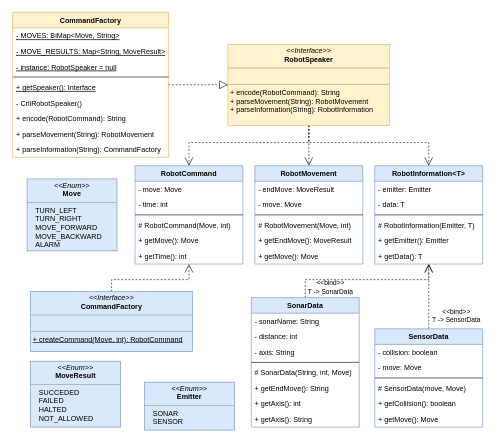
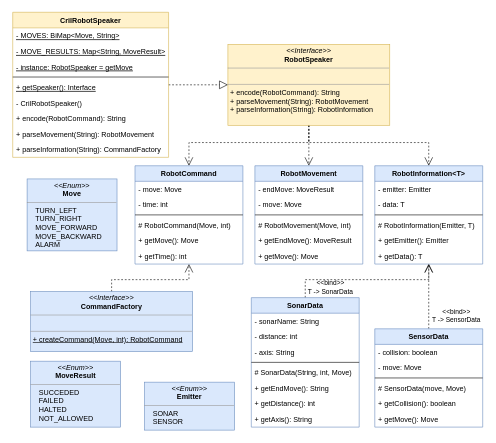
  <mxCell id="0" />
  <mxCell id="1" parent="0" />
  <mxCell id="2" value="RobotCommand" style="swimlane;fontStyle=1;align=center;verticalAlign=top;childLayout=stackLayout;horizontal=1;startSize=26;horizontalStack=0;resizeParent=1;resizeParentMax=0;resizeLast=0;collapsible=1;marginBottom=0;fillColor=#dae8fc;strokeColor=#6c8ebf;" parent="1" vertex="1"><mxGeometry x="224" y="276" width="180" height="164" as="geometry" /></mxCell>
  <mxCell id="3" value="- move: Move" style="text;strokeColor=none;fillColor=none;align=left;verticalAlign=top;spacingLeft=4;spacingRight=4;overflow=hidden;rotatable=0;points=[[0,0.5],[1,0.5]];portConstraint=eastwest;" parent="2" vertex="1"><mxGeometry y="26" width="180" height="26" as="geometry" /></mxCell>
  <mxCell id="4" value="- time: int" style="text;strokeColor=none;fillColor=none;align=left;verticalAlign=top;spacingLeft=4;spacingRight=4;overflow=hidden;rotatable=0;points=[[0,0.5],[1,0.5]];portConstraint=eastwest;" parent="2" vertex="1"><mxGeometry y="52" width="180" height="26" as="geometry" /></mxCell>
  <mxCell id="5" value="" style="line;strokeWidth=1;fillColor=none;align=left;verticalAlign=middle;spacingTop=-1;spacingLeft=3;spacingRight=3;rotatable=0;labelPosition=right;points=[];portConstraint=eastwest;" parent="2" vertex="1"><mxGeometry y="78" width="180" height="8" as="geometry" /></mxCell>
  <mxCell id="6" value="# RobotCommand(Move, int)" style="text;strokeColor=none;fillColor=none;align=left;verticalAlign=top;spacingLeft=4;spacingRight=4;overflow=hidden;rotatable=0;points=[[0,0.5],[1,0.5]];portConstraint=eastwest;" parent="2" vertex="1"><mxGeometry y="86" width="180" height="26" as="geometry" /></mxCell>
  <mxCell id="7" value="+ getMove(): Move" style="text;strokeColor=none;fillColor=none;align=left;verticalAlign=top;spacingLeft=4;spacingRight=4;overflow=hidden;rotatable=0;points=[[0,0.5],[1,0.5]];portConstraint=eastwest;" parent="2" vertex="1"><mxGeometry y="112" width="180" height="26" as="geometry" /></mxCell>
  <mxCell id="8" value="+ getTime(): int" style="text;strokeColor=none;fillColor=none;align=left;verticalAlign=top;spacingLeft=4;spacingRight=4;overflow=hidden;rotatable=0;points=[[0,0.5],[1,0.5]];portConstraint=eastwest;" parent="2" vertex="1"><mxGeometry y="138" width="180" height="26" as="geometry" /></mxCell>
  <mxCell id="9" value="&lt;p style=&quot;margin: 0px ; margin-top: 4px ; text-align: center&quot;&gt;&lt;i&gt;&amp;lt;&amp;lt;Enum&amp;gt;&amp;gt;&lt;/i&gt;&lt;br&gt;&lt;b&gt;Move&lt;/b&gt;&lt;/p&gt;&lt;hr size=&quot;1&quot;&gt;&lt;p style=&quot;margin: 0px ; margin-left: 4px&quot;&gt;&amp;nbsp; &amp;nbsp;TURN_LEFT&lt;/p&gt;&lt;p style=&quot;margin: 0px ; margin-left: 4px&quot;&gt;&amp;nbsp; &amp;nbsp;TURN_RIGHT&lt;/p&gt;&lt;p style=&quot;margin: 0px ; margin-left: 4px&quot;&gt;&amp;nbsp; &amp;nbsp;MOVE_FORWARD&lt;/p&gt;&lt;p style=&quot;margin: 0px ; margin-left: 4px&quot;&gt;&amp;nbsp; &amp;nbsp;MOVE_BACKWARD&lt;/p&gt;&lt;p style=&quot;margin: 0px ; margin-left: 4px&quot;&gt;&amp;nbsp; &amp;nbsp;ALARM&lt;/p&gt;" style="verticalAlign=top;align=left;overflow=fill;fontSize=12;fontFamily=Helvetica;html=1;fillColor=#dae8fc;strokeColor=#6c8ebf;" parent="1" vertex="1"><mxGeometry x="44" y="298" width="150" height="120" as="geometry" /></mxCell>
  <mxCell id="10" value="RobotMovement" style="swimlane;fontStyle=1;align=center;verticalAlign=top;childLayout=stackLayout;horizontal=1;startSize=26;horizontalStack=0;resizeParent=1;resizeParentMax=0;resizeLast=0;collapsible=1;marginBottom=0;fillColor=#dae8fc;strokeColor=#6c8ebf;" parent="1" vertex="1"><mxGeometry x="424" y="276" width="180" height="164" as="geometry" /></mxCell>
  <mxCell id="11" value="- endMove: MoveResult" style="text;strokeColor=none;fillColor=none;align=left;verticalAlign=top;spacingLeft=4;spacingRight=4;overflow=hidden;rotatable=0;points=[[0,0.5],[1,0.5]];portConstraint=eastwest;" parent="10" vertex="1"><mxGeometry y="26" width="180" height="26" as="geometry" /></mxCell>
  <mxCell id="12" value="- move: Move" style="text;strokeColor=none;fillColor=none;align=left;verticalAlign=top;spacingLeft=4;spacingRight=4;overflow=hidden;rotatable=0;points=[[0,0.5],[1,0.5]];portConstraint=eastwest;" parent="10" vertex="1"><mxGeometry y="52" width="180" height="26" as="geometry" /></mxCell>
  <mxCell id="13" value="" style="line;strokeWidth=1;fillColor=none;align=left;verticalAlign=middle;spacingTop=-1;spacingLeft=3;spacingRight=3;rotatable=0;labelPosition=right;points=[];portConstraint=eastwest;" parent="10" vertex="1"><mxGeometry y="78" width="180" height="8" as="geometry" /></mxCell>
  <mxCell id="14" value="# RobotMovement(Move, int)" style="text;strokeColor=none;fillColor=none;align=left;verticalAlign=top;spacingLeft=4;spacingRight=4;overflow=hidden;rotatable=0;points=[[0,0.5],[1,0.5]];portConstraint=eastwest;" parent="10" vertex="1"><mxGeometry y="86" width="180" height="26" as="geometry" /></mxCell>
  <mxCell id="15" value="+ getEndMove(): MoveResult" style="text;strokeColor=none;fillColor=none;align=left;verticalAlign=top;spacingLeft=4;spacingRight=4;overflow=hidden;rotatable=0;points=[[0,0.5],[1,0.5]];portConstraint=eastwest;" parent="10" vertex="1"><mxGeometry y="112" width="180" height="26" as="geometry" /></mxCell>
  <mxCell id="16" value="+ getMove(): Move" style="text;strokeColor=none;fillColor=none;align=left;verticalAlign=top;spacingLeft=4;spacingRight=4;overflow=hidden;rotatable=0;points=[[0,0.5],[1,0.5]];portConstraint=eastwest;" parent="10" vertex="1"><mxGeometry y="138" width="180" height="26" as="geometry" /></mxCell>
  <mxCell id="17" value="&lt;p style=&quot;margin: 0px ; margin-top: 4px ; text-align: center&quot;&gt;&lt;i&gt;&amp;lt;&amp;lt;Enum&amp;gt;&amp;gt;&lt;/i&gt;&lt;br&gt;&lt;b&gt;MoveResult&lt;/b&gt;&lt;/p&gt;&lt;hr size=&quot;1&quot;&gt;&lt;p style=&quot;margin: 0px ; margin-left: 4px&quot;&gt;&amp;nbsp; &amp;nbsp;SUCCEDED&lt;/p&gt;&lt;p style=&quot;margin: 0px ; margin-left: 4px&quot;&gt;&amp;nbsp; &amp;nbsp;FAILED&lt;/p&gt;&lt;p style=&quot;margin: 0px ; margin-left: 4px&quot;&gt;&amp;nbsp; &amp;nbsp;HALTED&lt;/p&gt;&lt;p style=&quot;margin: 0px ; margin-left: 4px&quot;&gt;&amp;nbsp; &amp;nbsp;NOT_ALLOWED&lt;/p&gt;" style="verticalAlign=top;align=left;overflow=fill;fontSize=12;fontFamily=Helvetica;html=1;fillColor=#dae8fc;strokeColor=#6c8ebf;" parent="1" vertex="1"><mxGeometry x="50" y="602" width="150" height="110" as="geometry" /></mxCell>
  <mxCell id="18" value="RobotInformation&lt;T&gt;" style="swimlane;fontStyle=1;align=center;verticalAlign=top;childLayout=stackLayout;horizontal=1;startSize=26;horizontalStack=0;resizeParent=1;resizeParentMax=0;resizeLast=0;collapsible=1;marginBottom=0;fillColor=#dae8fc;strokeColor=#6c8ebf;" parent="1" vertex="1"><mxGeometry x="624" y="276" width="180" height="164" as="geometry" /></mxCell>
  <mxCell id="19" value="- emitter: Emitter" style="text;strokeColor=none;fillColor=none;align=left;verticalAlign=top;spacingLeft=4;spacingRight=4;overflow=hidden;rotatable=0;points=[[0,0.5],[1,0.5]];portConstraint=eastwest;" parent="18" vertex="1"><mxGeometry y="26" width="180" height="26" as="geometry" /></mxCell>
  <mxCell id="20" value="- data: T" style="text;strokeColor=none;fillColor=none;align=left;verticalAlign=top;spacingLeft=4;spacingRight=4;overflow=hidden;rotatable=0;points=[[0,0.5],[1,0.5]];portConstraint=eastwest;" parent="18" vertex="1"><mxGeometry y="52" width="180" height="26" as="geometry" /></mxCell>
  <mxCell id="21" value="" style="line;strokeWidth=1;fillColor=none;align=left;verticalAlign=middle;spacingTop=-1;spacingLeft=3;spacingRight=3;rotatable=0;labelPosition=right;points=[];portConstraint=eastwest;" parent="18" vertex="1"><mxGeometry y="78" width="180" height="8" as="geometry" /></mxCell>
  <mxCell id="22" value="# RobotInformation(Emitter, T)" style="text;strokeColor=none;fillColor=none;align=left;verticalAlign=top;spacingLeft=4;spacingRight=4;overflow=hidden;rotatable=0;points=[[0,0.5],[1,0.5]];portConstraint=eastwest;" parent="18" vertex="1"><mxGeometry y="86" width="180" height="26" as="geometry" /></mxCell>
  <mxCell id="23" value="+ getEmitter(): Emitter" style="text;strokeColor=none;fillColor=none;align=left;verticalAlign=top;spacingLeft=4;spacingRight=4;overflow=hidden;rotatable=0;points=[[0,0.5],[1,0.5]];portConstraint=eastwest;" parent="18" vertex="1"><mxGeometry y="112" width="180" height="26" as="geometry" /></mxCell>
  <mxCell id="24" value="+ getData(): T" style="text;strokeColor=none;fillColor=none;align=left;verticalAlign=top;spacingLeft=4;spacingRight=4;overflow=hidden;rotatable=0;points=[[0,0.5],[1,0.5]];portConstraint=eastwest;" parent="18" vertex="1"><mxGeometry y="138" width="180" height="26" as="geometry" /></mxCell>
  <mxCell id="25" value="&lt;p style=&quot;margin: 0px ; margin-top: 4px ; text-align: center&quot;&gt;&lt;i&gt;&amp;lt;&amp;lt;Enum&amp;gt;&amp;gt;&lt;/i&gt;&lt;br&gt;&lt;b&gt;Emitter&lt;/b&gt;&lt;/p&gt;&lt;hr size=&quot;1&quot;&gt;&lt;p style=&quot;margin: 0px ; margin-left: 4px&quot;&gt;&amp;nbsp; &amp;nbsp;SONAR&lt;br&gt;&lt;/p&gt;&lt;p style=&quot;margin: 0px ; margin-left: 4px&quot;&gt;&amp;nbsp; &amp;nbsp;SENSOR&lt;/p&gt;" style="verticalAlign=top;align=left;overflow=fill;fontSize=12;fontFamily=Helvetica;html=1;fillColor=#dae8fc;strokeColor=#6c8ebf;" parent="1" vertex="1"><mxGeometry x="240" y="637" width="150" height="80" as="geometry" /></mxCell>
  <mxCell id="26" value="&amp;lt;&amp;lt;bind&amp;gt;&amp;gt;&lt;br&gt;T -&amp;gt; SonarData" style="edgeStyle=orthogonalEdgeStyle;rounded=0;orthogonalLoop=1;jettySize=auto;html=1;dashed=1;endArrow=open;endFill=0;endSize=12;labelBackgroundColor=none;spacingTop=6;" parent="1" source="27" target="18" edge="1"><mxGeometry x="-0.45" y="-10" relative="1" as="geometry"><Array as="points"><mxPoint x="508" y="466" /><mxPoint x="714" y="466" /></Array><mxPoint as="offset" /></mxGeometry></mxCell>
  <mxCell id="27" value="SonarData" style="swimlane;fontStyle=1;align=center;verticalAlign=top;childLayout=stackLayout;horizontal=1;startSize=26;horizontalStack=0;resizeParent=1;resizeParentMax=0;resizeLast=0;collapsible=1;marginBottom=0;fillColor=#dae8fc;strokeColor=#6c8ebf;" parent="1" vertex="1"><mxGeometry x="418" y="496" width="180" height="216" as="geometry" /></mxCell>
  <mxCell id="28" value="- sonarName: String" style="text;strokeColor=none;fillColor=none;align=left;verticalAlign=top;spacingLeft=4;spacingRight=4;overflow=hidden;rotatable=0;points=[[0,0.5],[1,0.5]];portConstraint=eastwest;" parent="27" vertex="1"><mxGeometry y="26" width="180" height="26" as="geometry" /></mxCell>
  <mxCell id="29" value="- distance: int" style="text;strokeColor=none;fillColor=none;align=left;verticalAlign=top;spacingLeft=4;spacingRight=4;overflow=hidden;rotatable=0;points=[[0,0.5],[1,0.5]];portConstraint=eastwest;" parent="27" vertex="1"><mxGeometry y="52" width="180" height="26" as="geometry" /></mxCell>
  <mxCell id="30" value="- axis: String" style="text;strokeColor=none;fillColor=none;align=left;verticalAlign=top;spacingLeft=4;spacingRight=4;overflow=hidden;rotatable=0;points=[[0,0.5],[1,0.5]];portConstraint=eastwest;" parent="27" vertex="1"><mxGeometry y="78" width="180" height="26" as="geometry" /></mxCell>
  <mxCell id="31" value="" style="line;strokeWidth=1;fillColor=none;align=left;verticalAlign=middle;spacingTop=-1;spacingLeft=3;spacingRight=3;rotatable=0;labelPosition=right;points=[];portConstraint=eastwest;" parent="27" vertex="1"><mxGeometry y="104" width="180" height="8" as="geometry" /></mxCell>
  <mxCell id="32" value="# SonarData(String, int, Move)" style="text;strokeColor=none;fillColor=none;align=left;verticalAlign=top;spacingLeft=4;spacingRight=4;overflow=hidden;rotatable=0;points=[[0,0.5],[1,0.5]];portConstraint=eastwest;" parent="27" vertex="1"><mxGeometry y="112" width="180" height="26" as="geometry" /></mxCell>
  <mxCell id="33" value="+ getEndMove(): String" style="text;strokeColor=none;fillColor=none;align=left;verticalAlign=top;spacingLeft=4;spacingRight=4;overflow=hidden;rotatable=0;points=[[0,0.5],[1,0.5]];portConstraint=eastwest;" parent="27" vertex="1"><mxGeometry y="138" width="180" height="26" as="geometry" /></mxCell>
- <mxCell id="34" value="+ getAxis(): int" style="text;strokeColor=none;fillColor=none;align=left;verticalAlign=top;spacingLeft=4;spacingRight=4;overflow=hidden;rotatable=0;points=[[0,0.5],[1,0.5]];portConstraint=eastwest;" parent="27" vertex="1"><mxGeometry y="164" width="180" height="26" as="geometry" /></mxCell>
+ <mxCell id="34" value="+ getDistance(): int" style="text;strokeColor=none;fillColor=none;align=left;verticalAlign=top;spacingLeft=4;spacingRight=4;overflow=hidden;rotatable=0;points=[[0,0.5],[1,0.5]];portConstraint=eastwest;" parent="27" vertex="1"><mxGeometry y="164" width="180" height="26" as="geometry" /></mxCell>
  <mxCell id="35" value="+ getAxis(): String" style="text;strokeColor=none;fillColor=none;align=left;verticalAlign=top;spacingLeft=4;spacingRight=4;overflow=hidden;rotatable=0;points=[[0,0.5],[1,0.5]];portConstraint=eastwest;" parent="27" vertex="1"><mxGeometry y="190" width="180" height="26" as="geometry" /></mxCell>
  <mxCell id="36" value="&amp;lt;&amp;lt;bind&amp;gt;&amp;gt;&lt;br&gt;T -&amp;gt; SensorData" style="edgeStyle=orthogonalEdgeStyle;rounded=0;orthogonalLoop=1;jettySize=auto;html=1;dashed=1;endArrow=open;endFill=0;endSize=12;labelBackgroundColor=none;labelBorderColor=none;" parent="1" source="37" target="18" edge="1"><mxGeometry x="-0.593" y="-46" relative="1" as="geometry"><mxPoint as="offset" /></mxGeometry></mxCell>
  <mxCell id="37" value="SensorData" style="swimlane;fontStyle=1;align=center;verticalAlign=top;childLayout=stackLayout;horizontal=1;startSize=26;horizontalStack=0;resizeParent=1;resizeParentMax=0;resizeLast=0;collapsible=1;marginBottom=0;fillColor=#dae8fc;strokeColor=#6c8ebf;" parent="1" vertex="1"><mxGeometry x="624" y="548" width="180" height="164" as="geometry" /></mxCell>
  <mxCell id="38" value="- collision: boolean" style="text;strokeColor=none;fillColor=none;align=left;verticalAlign=top;spacingLeft=4;spacingRight=4;overflow=hidden;rotatable=0;points=[[0,0.5],[1,0.5]];portConstraint=eastwest;" parent="37" vertex="1"><mxGeometry y="26" width="180" height="26" as="geometry" /></mxCell>
  <mxCell id="39" value="- move: Move" style="text;strokeColor=none;fillColor=none;align=left;verticalAlign=top;spacingLeft=4;spacingRight=4;overflow=hidden;rotatable=0;points=[[0,0.5],[1,0.5]];portConstraint=eastwest;" parent="37" vertex="1"><mxGeometry y="52" width="180" height="26" as="geometry" /></mxCell>
  <mxCell id="40" value="" style="line;strokeWidth=1;fillColor=none;align=left;verticalAlign=middle;spacingTop=-1;spacingLeft=3;spacingRight=3;rotatable=0;labelPosition=right;points=[];portConstraint=eastwest;" parent="37" vertex="1"><mxGeometry y="78" width="180" height="8" as="geometry" /></mxCell>
  <mxCell id="41" value="# SensorData(move, Move)" style="text;strokeColor=none;fillColor=none;align=left;verticalAlign=top;spacingLeft=4;spacingRight=4;overflow=hidden;rotatable=0;points=[[0,0.5],[1,0.5]];portConstraint=eastwest;" parent="37" vertex="1"><mxGeometry y="86" width="180" height="26" as="geometry" /></mxCell>
  <mxCell id="42" value="+ getCollision(): boolean" style="text;strokeColor=none;fillColor=none;align=left;verticalAlign=top;spacingLeft=4;spacingRight=4;overflow=hidden;rotatable=0;points=[[0,0.5],[1,0.5]];portConstraint=eastwest;" parent="37" vertex="1"><mxGeometry y="112" width="180" height="26" as="geometry" /></mxCell>
  <mxCell id="43" value="+ getMove(): Move" style="text;strokeColor=none;fillColor=none;align=left;verticalAlign=top;spacingLeft=4;spacingRight=4;overflow=hidden;rotatable=0;points=[[0,0.5],[1,0.5]];portConstraint=eastwest;" parent="37" vertex="1"><mxGeometry y="138" width="180" height="26" as="geometry" /></mxCell>
  <mxCell id="44" style="edgeStyle=orthogonalEdgeStyle;rounded=0;orthogonalLoop=1;jettySize=auto;html=1;dashed=1;endArrow=open;endFill=0;endSize=12;" parent="1" source="47" target="2" edge="1"><mxGeometry relative="1" as="geometry" /></mxCell>
  <mxCell id="45" style="edgeStyle=orthogonalEdgeStyle;rounded=0;orthogonalLoop=1;jettySize=auto;html=1;dashed=1;endArrow=open;endFill=0;endSize=12;" parent="1" source="47" target="10" edge="1"><mxGeometry relative="1" as="geometry" /></mxCell>
  <mxCell id="46" style="edgeStyle=orthogonalEdgeStyle;rounded=0;orthogonalLoop=1;jettySize=auto;html=1;dashed=1;endArrow=open;endFill=0;endSize=12;" parent="1" source="47" target="18" edge="1"><mxGeometry relative="1" as="geometry" /></mxCell>
  <mxCell id="47" value="&lt;p style=&quot;margin: 0px ; margin-top: 4px ; text-align: center&quot;&gt;&lt;i&gt;&amp;lt;&amp;lt;Interface&amp;gt;&amp;gt;&lt;/i&gt;&lt;br&gt;&lt;b&gt;RobotSpeaker&lt;/b&gt;&lt;/p&gt;&lt;hr size=&quot;1&quot;&gt;&lt;p style=&quot;margin: 0px ; margin-left: 4px&quot;&gt;&lt;br&gt;&lt;/p&gt;&lt;hr size=&quot;1&quot;&gt;&lt;p style=&quot;margin: 0px ; margin-left: 4px&quot;&gt;&lt;span&gt;+ encode(RobotCommand): String&lt;/span&gt;&lt;br&gt;&lt;/p&gt;&lt;p style=&quot;margin: 0px ; margin-left: 4px&quot;&gt;+ parseMovement(String): RobotMovement&lt;/p&gt;&lt;p style=&quot;margin: 0px ; margin-left: 4px&quot;&gt;+ parseInformation(String): RobotInformation&lt;/p&gt;" style="verticalAlign=top;align=left;overflow=fill;fontSize=12;fontFamily=Helvetica;html=1;fillColor=#fff2cc;strokeColor=#d6b656;" parent="1" vertex="1"><mxGeometry x="379" y="73.5" width="270" height="135" as="geometry" /></mxCell>
  <mxCell id="48" style="edgeStyle=orthogonalEdgeStyle;rounded=0;orthogonalLoop=1;jettySize=auto;html=1;dashed=1;endArrow=open;endFill=0;endSize=12;" parent="1" source="49" target="2" edge="1"><mxGeometry relative="1" as="geometry" /></mxCell>
  <mxCell id="49" value="&lt;p style=&quot;margin: 0px ; margin-top: 4px ; text-align: center&quot;&gt;&lt;i&gt;&amp;lt;&amp;lt;Interface&amp;gt;&amp;gt;&lt;/i&gt;&lt;br&gt;&lt;b&gt;CommandFactory&lt;/b&gt;&lt;/p&gt;&lt;hr size=&quot;1&quot;&gt;&lt;p style=&quot;margin: 0px ; margin-left: 4px&quot;&gt;&lt;br&gt;&lt;/p&gt;&lt;hr size=&quot;1&quot;&gt;&lt;p style=&quot;margin: 0px ; margin-left: 4px&quot;&gt;&lt;u&gt;+ createCommand(Move, int): RobotCommand&lt;/u&gt;&lt;/p&gt;" style="verticalAlign=top;align=left;overflow=fill;fontSize=12;fontFamily=Helvetica;html=1;fillColor=#dae8fc;strokeColor=#6c8ebf;" parent="1" vertex="1"><mxGeometry x="50" y="486" width="270" height="100" as="geometry" /></mxCell>
  <mxCell id="50" style="edgeStyle=orthogonalEdgeStyle;rounded=0;orthogonalLoop=1;jettySize=auto;html=1;endArrow=block;endFill=0;endSize=12;dashed=1;" parent="1" source="51" target="47" edge="1"><mxGeometry relative="1" as="geometry" /></mxCell>
- <mxCell id="51" value="CommandFactory" style="swimlane;fontStyle=1;align=center;verticalAlign=top;childLayout=stackLayout;horizontal=1;startSize=26;horizontalStack=0;resizeParent=1;resizeParentMax=0;resizeLast=0;collapsible=1;marginBottom=0;fillColor=#fff2cc;strokeColor=#d6b656;" parent="1" vertex="1"><mxGeometry x="20" y="20" width="260" height="242" as="geometry" /></mxCell>
+ <mxCell id="51" value="CrilRobotSpeaker" style="swimlane;fontStyle=1;align=center;verticalAlign=top;childLayout=stackLayout;horizontal=1;startSize=26;horizontalStack=0;resizeParent=1;resizeParentMax=0;resizeLast=0;collapsible=1;marginBottom=0;fillColor=#fff2cc;strokeColor=#d6b656;" parent="1" vertex="1"><mxGeometry x="20" y="20" width="260" height="242" as="geometry" /></mxCell>
  <mxCell id="52" value="- MOVES: BiMap&lt;Move, String&gt;" style="text;strokeColor=none;fillColor=none;align=left;verticalAlign=top;spacingLeft=4;spacingRight=4;overflow=hidden;rotatable=0;points=[[0,0.5],[1,0.5]];portConstraint=eastwest;fontStyle=4" vertex="1" parent="51"><mxGeometry y="26" width="260" height="26" as="geometry" /></mxCell>
  <mxCell id="53" value="- MOVE_RESULTS: Map&lt;String, MoveResult&gt;" style="text;strokeColor=none;fillColor=none;align=left;verticalAlign=top;spacingLeft=4;spacingRight=4;overflow=hidden;rotatable=0;points=[[0,0.5],[1,0.5]];portConstraint=eastwest;fontStyle=4" vertex="1" parent="51"><mxGeometry y="52" width="260" height="26" as="geometry" /></mxCell>
- <mxCell id="54" value="- instance: RobotSpeaker = null" style="text;strokeColor=none;fillColor=none;align=left;verticalAlign=top;spacingLeft=4;spacingRight=4;overflow=hidden;rotatable=0;points=[[0,0.5],[1,0.5]];portConstraint=eastwest;fontStyle=4" parent="51" vertex="1"><mxGeometry y="78" width="260" height="26" as="geometry" /></mxCell>
+ <mxCell id="54" value="- instance: RobotSpeaker = getMove" style="text;strokeColor=none;fillColor=none;align=left;verticalAlign=top;spacingLeft=4;spacingRight=4;overflow=hidden;rotatable=0;points=[[0,0.5],[1,0.5]];portConstraint=eastwest;fontStyle=4" parent="51" vertex="1"><mxGeometry y="78" width="260" height="26" as="geometry" /></mxCell>
  <mxCell id="55" value="" style="line;strokeWidth=1;fillColor=none;align=left;verticalAlign=middle;spacingTop=-1;spacingLeft=3;spacingRight=3;rotatable=0;labelPosition=right;points=[];portConstraint=eastwest;" parent="51" vertex="1"><mxGeometry y="104" width="260" height="8" as="geometry" /></mxCell>
  <mxCell id="56" value="+ getSpeaker(): Interface" style="text;strokeColor=none;fillColor=none;align=left;verticalAlign=top;spacingLeft=4;spacingRight=4;overflow=hidden;rotatable=0;points=[[0,0.5],[1,0.5]];portConstraint=eastwest;fontStyle=4" parent="51" vertex="1"><mxGeometry y="112" width="260" height="26" as="geometry" /></mxCell>
  <mxCell id="57" value="- CrilRobotSpeaker()" style="text;strokeColor=none;fillColor=none;align=left;verticalAlign=top;spacingLeft=4;spacingRight=4;overflow=hidden;rotatable=0;points=[[0,0.5],[1,0.5]];portConstraint=eastwest;" parent="51" vertex="1"><mxGeometry y="138" width="260" height="26" as="geometry" /></mxCell>
  <mxCell id="58" value="+ encode(RobotCommand): String" style="text;strokeColor=none;fillColor=none;align=left;verticalAlign=top;spacingLeft=4;spacingRight=4;overflow=hidden;rotatable=0;points=[[0,0.5],[1,0.5]];portConstraint=eastwest;" parent="51" vertex="1"><mxGeometry y="164" width="260" height="26" as="geometry" /></mxCell>
  <mxCell id="59" value="+ parseMovement(String): RobotMovement" style="text;strokeColor=none;fillColor=none;align=left;verticalAlign=top;spacingLeft=4;spacingRight=4;overflow=hidden;rotatable=0;points=[[0,0.5],[1,0.5]];portConstraint=eastwest;" parent="51" vertex="1"><mxGeometry y="190" width="260" height="26" as="geometry" /></mxCell>
  <mxCell id="60" value="+ parseInformation(String): CommandFactory" style="text;strokeColor=none;fillColor=none;align=left;verticalAlign=top;spacingLeft=4;spacingRight=4;overflow=hidden;rotatable=0;points=[[0,0.5],[1,0.5]];portConstraint=eastwest;" parent="51" vertex="1"><mxGeometry y="216" width="260" height="26" as="geometry" /></mxCell>
